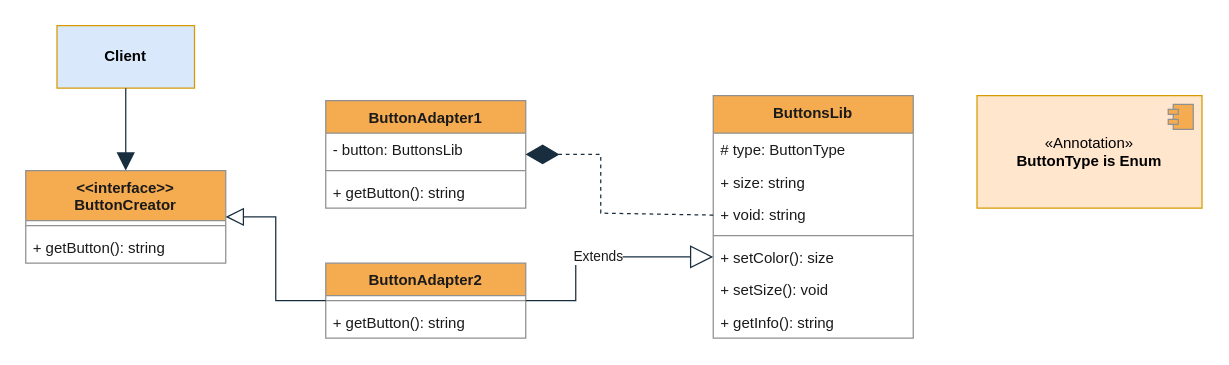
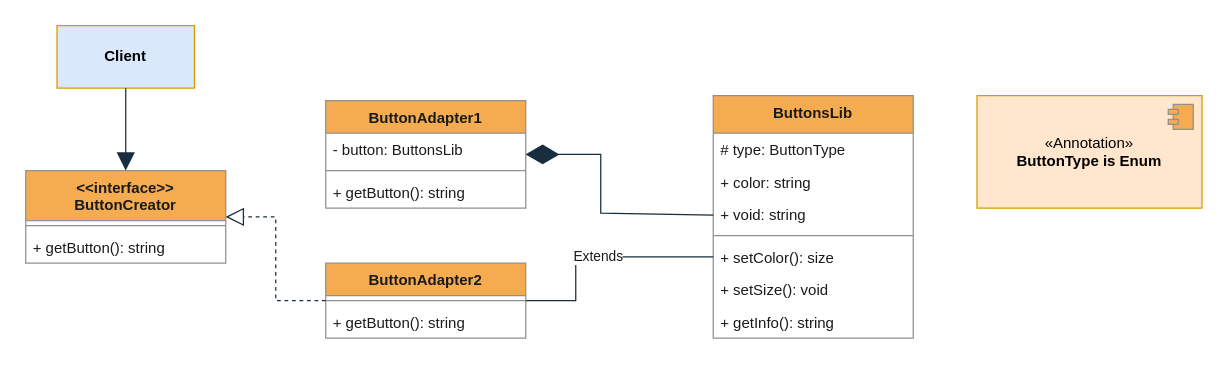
  <mxCell id="0" />
  <mxCell id="1" parent="0" />
  <mxCell id="2" value="&lt;b&gt;Client&lt;/b&gt;" style="html=1;whiteSpace=wrap;fillColor=#dae8fc;strokeColor=#d79b00;labelBackgroundColor=none;" parent="1" vertex="1"><mxGeometry x="45" y="20" width="110" height="50" as="geometry" /></mxCell>
  <mxCell id="3" value="" style="endArrow=block;endFill=1;endSize=12;html=1;rounded=0;labelBackgroundColor=none;strokeColor=#182E3E;fontColor=default;" parent="1" source="2" target="4" edge="1"><mxGeometry width="160" relative="1" as="geometry"><mxPoint x="360" y="-120" as="sourcePoint" /><mxPoint x="130" y="-30" as="targetPoint" /></mxGeometry></mxCell>
  <mxCell id="4" value="&amp;lt;&amp;lt;interface&amp;gt;&amp;gt;&lt;br&gt;ButtonCreator" style="swimlane;fontStyle=1;align=center;verticalAlign=top;childLayout=stackLayout;horizontal=1;startSize=40;horizontalStack=0;resizeParent=1;resizeParentMax=0;resizeLast=0;collapsible=1;marginBottom=0;whiteSpace=wrap;html=1;strokeColor=#909090;fontColor=#1A1A1A;fillColor=#F5AB50;" parent="1" vertex="1"><mxGeometry x="20" y="136" width="160" height="74" as="geometry" /></mxCell>
  <mxCell id="5" value="" style="line;strokeWidth=1;fillColor=none;align=left;verticalAlign=middle;spacingTop=-1;spacingLeft=3;spacingRight=3;rotatable=0;labelPosition=right;points=[];portConstraint=eastwest;strokeColor=inherit;fontColor=#1A1A1A;" parent="4" vertex="1"><mxGeometry y="40" width="160" height="8" as="geometry" /></mxCell>
  <mxCell id="6" value="+ getButton(): string" style="text;strokeColor=none;fillColor=none;align=left;verticalAlign=top;spacingLeft=4;spacingRight=4;overflow=hidden;rotatable=0;points=[[0,0.5],[1,0.5]];portConstraint=eastwest;whiteSpace=wrap;html=1;fontColor=#1A1A1A;" parent="4" vertex="1"><mxGeometry y="48" width="160" height="26" as="geometry" /></mxCell>
  <mxCell id="7" value="ButtonsLib" style="swimlane;fontStyle=1;align=center;verticalAlign=top;childLayout=stackLayout;horizontal=1;startSize=30;horizontalStack=0;resizeParent=1;resizeParentMax=0;resizeLast=0;collapsible=1;marginBottom=0;whiteSpace=wrap;html=1;strokeColor=#909090;fontColor=#1A1A1A;fillColor=#F5AB50;" parent="1" vertex="1"><mxGeometry x="570" y="76" width="160" height="194" as="geometry" /></mxCell>
  <mxCell id="8" value="# type: ButtonType" style="text;strokeColor=none;fillColor=none;align=left;verticalAlign=top;spacingLeft=4;spacingRight=4;overflow=hidden;rotatable=0;points=[[0,0.5],[1,0.5]];portConstraint=eastwest;whiteSpace=wrap;html=1;fontColor=#1A1A1A;" parent="7" vertex="1"><mxGeometry y="30" width="160" height="26" as="geometry" /></mxCell>
- <mxCell id="9" value="+ size: string" style="text;strokeColor=none;fillColor=none;align=left;verticalAlign=top;spacingLeft=4;spacingRight=4;overflow=hidden;rotatable=0;points=[[0,0.5],[1,0.5]];portConstraint=eastwest;whiteSpace=wrap;html=1;fontColor=#1A1A1A;" parent="7" vertex="1"><mxGeometry y="56" width="160" height="26" as="geometry" /></mxCell>
+ <mxCell id="9" value="+ color: string" style="text;strokeColor=none;fillColor=none;align=left;verticalAlign=top;spacingLeft=4;spacingRight=4;overflow=hidden;rotatable=0;points=[[0,0.5],[1,0.5]];portConstraint=eastwest;whiteSpace=wrap;html=1;fontColor=#1A1A1A;" parent="7" vertex="1"><mxGeometry y="56" width="160" height="26" as="geometry" /></mxCell>
  <mxCell id="10" value="+ void: string" style="text;strokeColor=none;fillColor=none;align=left;verticalAlign=top;spacingLeft=4;spacingRight=4;overflow=hidden;rotatable=0;points=[[0,0.5],[1,0.5]];portConstraint=eastwest;whiteSpace=wrap;html=1;fontColor=#1A1A1A;" parent="7" vertex="1"><mxGeometry y="82" width="160" height="26" as="geometry" /></mxCell>
  <mxCell id="11" value="" style="line;strokeWidth=1;fillColor=none;align=left;verticalAlign=middle;spacingTop=-1;spacingLeft=3;spacingRight=3;rotatable=0;labelPosition=right;points=[];portConstraint=eastwest;strokeColor=inherit;fontColor=#1A1A1A;" parent="7" vertex="1"><mxGeometry y="108" width="160" height="8" as="geometry" /></mxCell>
  <mxCell id="12" value="+ setColor(): size" style="text;strokeColor=none;fillColor=none;align=left;verticalAlign=top;spacingLeft=4;spacingRight=4;overflow=hidden;rotatable=0;points=[[0,0.5],[1,0.5]];portConstraint=eastwest;whiteSpace=wrap;html=1;fontColor=#1A1A1A;" parent="7" vertex="1"><mxGeometry y="116" width="160" height="26" as="geometry" /></mxCell>
  <mxCell id="13" value="+ setSize(): void" style="text;strokeColor=none;fillColor=none;align=left;verticalAlign=top;spacingLeft=4;spacingRight=4;overflow=hidden;rotatable=0;points=[[0,0.5],[1,0.5]];portConstraint=eastwest;whiteSpace=wrap;html=1;fontColor=#1A1A1A;" parent="7" vertex="1"><mxGeometry y="142" width="160" height="26" as="geometry" /></mxCell>
  <mxCell id="14" value="+ getInfo(): string" style="text;strokeColor=none;fillColor=none;align=left;verticalAlign=top;spacingLeft=4;spacingRight=4;overflow=hidden;rotatable=0;points=[[0,0.5],[1,0.5]];portConstraint=eastwest;whiteSpace=wrap;html=1;fontColor=#1A1A1A;" parent="7" vertex="1"><mxGeometry y="168" width="160" height="26" as="geometry" /></mxCell>
  <mxCell id="15" value="ButtonAdapter1" style="swimlane;fontStyle=1;align=center;verticalAlign=top;childLayout=stackLayout;horizontal=1;startSize=26;horizontalStack=0;resizeParent=1;resizeParentMax=0;resizeLast=0;collapsible=1;marginBottom=0;whiteSpace=wrap;html=1;strokeColor=#909090;fontColor=#1A1A1A;fillColor=#F5AB50;" parent="1" vertex="1"><mxGeometry x="260" y="80" width="160" height="86" as="geometry" /></mxCell>
  <mxCell id="16" value="- button: ButtonsLib" style="text;strokeColor=none;fillColor=none;align=left;verticalAlign=top;spacingLeft=4;spacingRight=4;overflow=hidden;rotatable=0;points=[[0,0.5],[1,0.5]];portConstraint=eastwest;whiteSpace=wrap;html=1;fontColor=#1A1A1A;" parent="15" vertex="1"><mxGeometry y="26" width="160" height="26" as="geometry" /></mxCell>
  <mxCell id="17" value="" style="line;strokeWidth=1;fillColor=none;align=left;verticalAlign=middle;spacingTop=-1;spacingLeft=3;spacingRight=3;rotatable=0;labelPosition=right;points=[];portConstraint=eastwest;strokeColor=inherit;fontColor=#1A1A1A;" parent="15" vertex="1"><mxGeometry y="52" width="160" height="8" as="geometry" /></mxCell>
  <mxCell id="18" value="+ getButton(): string" style="text;strokeColor=none;fillColor=none;align=left;verticalAlign=top;spacingLeft=4;spacingRight=4;overflow=hidden;rotatable=0;points=[[0,0.5],[1,0.5]];portConstraint=eastwest;whiteSpace=wrap;html=1;fontColor=#1A1A1A;" parent="15" vertex="1"><mxGeometry y="60" width="160" height="26" as="geometry" /></mxCell>
  <mxCell id="19" value="ButtonAdapter2" style="swimlane;fontStyle=1;align=center;verticalAlign=top;childLayout=stackLayout;horizontal=1;startSize=26;horizontalStack=0;resizeParent=1;resizeParentMax=0;resizeLast=0;collapsible=1;marginBottom=0;whiteSpace=wrap;html=1;strokeColor=#909090;fontColor=#1A1A1A;fillColor=#F5AB50;" parent="1" vertex="1"><mxGeometry x="260" y="210" width="160" height="60" as="geometry" /></mxCell>
  <mxCell id="20" value="" style="line;strokeWidth=1;fillColor=none;align=left;verticalAlign=middle;spacingTop=-1;spacingLeft=3;spacingRight=3;rotatable=0;labelPosition=right;points=[];portConstraint=eastwest;strokeColor=inherit;fontColor=#1A1A1A;" parent="19" vertex="1"><mxGeometry y="26" width="160" height="8" as="geometry" /></mxCell>
  <mxCell id="21" value="+ getButton(): string" style="text;strokeColor=none;fillColor=none;align=left;verticalAlign=top;spacingLeft=4;spacingRight=4;overflow=hidden;rotatable=0;points=[[0,0.5],[1,0.5]];portConstraint=eastwest;whiteSpace=wrap;html=1;fontColor=#1A1A1A;" parent="19" vertex="1"><mxGeometry y="34" width="160" height="26" as="geometry" /></mxCell>
- <mxCell id="22" value="" style="endArrow=diamondThin;endFill=1;endSize=24;html=1;rounded=0;strokeColor=#182E3E;fontColor=#1A1A1A;dashed=1;" parent="1" source="7" target="15" edge="1"><mxGeometry width="160" relative="1" as="geometry"><mxPoint x="210" y="350" as="sourcePoint" /><mxPoint x="370" y="350" as="targetPoint" /><Array as="points"><mxPoint x="480" y="170" /><mxPoint x="480" y="123" /></Array></mxGeometry></mxCell>
- <mxCell id="23" value="Extends" style="endArrow=block;endSize=16;endFill=0;html=1;rounded=0;strokeColor=#182E3E;fontColor=#1A1A1A;entryX=0;entryY=0.5;entryDx=0;entryDy=0;" parent="1" source="19" target="12" edge="1"><mxGeometry width="160" relative="1" as="geometry"><mxPoint x="440" y="330" as="sourcePoint" /><mxPoint x="600" y="330" as="targetPoint" /><Array as="points"><mxPoint x="460" y="240" /><mxPoint x="460" y="205" /></Array></mxGeometry></mxCell>
- <mxCell id="24" value="" style="endArrow=block;dashed=0;endFill=0;endSize=12;html=1;rounded=0;strokeColor=#182E3E;fontColor=#1A1A1A;" parent="1" source="19" target="4" edge="1"><mxGeometry width="160" relative="1" as="geometry"><mxPoint x="50" y="300" as="sourcePoint" /><mxPoint x="210" y="300" as="targetPoint" /><Array as="points"><mxPoint x="220" y="240" /><mxPoint x="220" y="173" /></Array></mxGeometry></mxCell>
+ <mxCell id="22" value="" style="endArrow=diamondThin;endFill=1;endSize=24;html=1;rounded=0;strokeColor=#182E3E;fontColor=#1A1A1A;" parent="1" source="7" target="15" edge="1"><mxGeometry width="160" relative="1" as="geometry"><mxPoint x="210" y="350" as="sourcePoint" /><mxPoint x="370" y="350" as="targetPoint" /><Array as="points"><mxPoint x="480" y="170" /><mxPoint x="480" y="123" /></Array></mxGeometry></mxCell>
+ <mxCell id="23" value="Extends" style="endArrow=none;endSize=16;endFill=0;html=1;rounded=0;strokeColor=#182E3E;fontColor=#1A1A1A;entryX=0;entryY=0.5;entryDx=0;entryDy=0;" parent="1" source="19" target="12" edge="1"><mxGeometry width="160" relative="1" as="geometry"><mxPoint x="440" y="330" as="sourcePoint" /><mxPoint x="600" y="330" as="targetPoint" /><Array as="points"><mxPoint x="460" y="240" /><mxPoint x="460" y="205" /></Array></mxGeometry></mxCell>
+ <mxCell id="24" value="" style="endArrow=block;dashed=1;endFill=0;endSize=12;html=1;rounded=0;strokeColor=#182E3E;fontColor=#1A1A1A;" parent="1" source="19" target="4" edge="1"><mxGeometry width="160" relative="1" as="geometry"><mxPoint x="50" y="300" as="sourcePoint" /><mxPoint x="210" y="300" as="targetPoint" /><Array as="points"><mxPoint x="220" y="240" /><mxPoint x="220" y="173" /></Array></mxGeometry></mxCell>
  <mxCell id="25" value="«Annotation»&lt;br&gt;&lt;b&gt;ButtonType is Enum&lt;/b&gt;" style="html=1;dropTarget=0;whiteSpace=wrap;strokeColor=#d79b00;fillColor=#ffe6cc;" parent="1" vertex="1"><mxGeometry x="781" y="76" width="180" height="90" as="geometry" /></mxCell>
  <mxCell id="26" value="" style="shape=module;jettyWidth=8;jettyHeight=4;strokeColor=#909090;fontColor=#1A1A1A;fillColor=#F5AB50;" parent="25" vertex="1"><mxGeometry x="1" width="20" height="20" relative="1" as="geometry"><mxPoint x="-27" y="7" as="offset" /></mxGeometry></mxCell>
